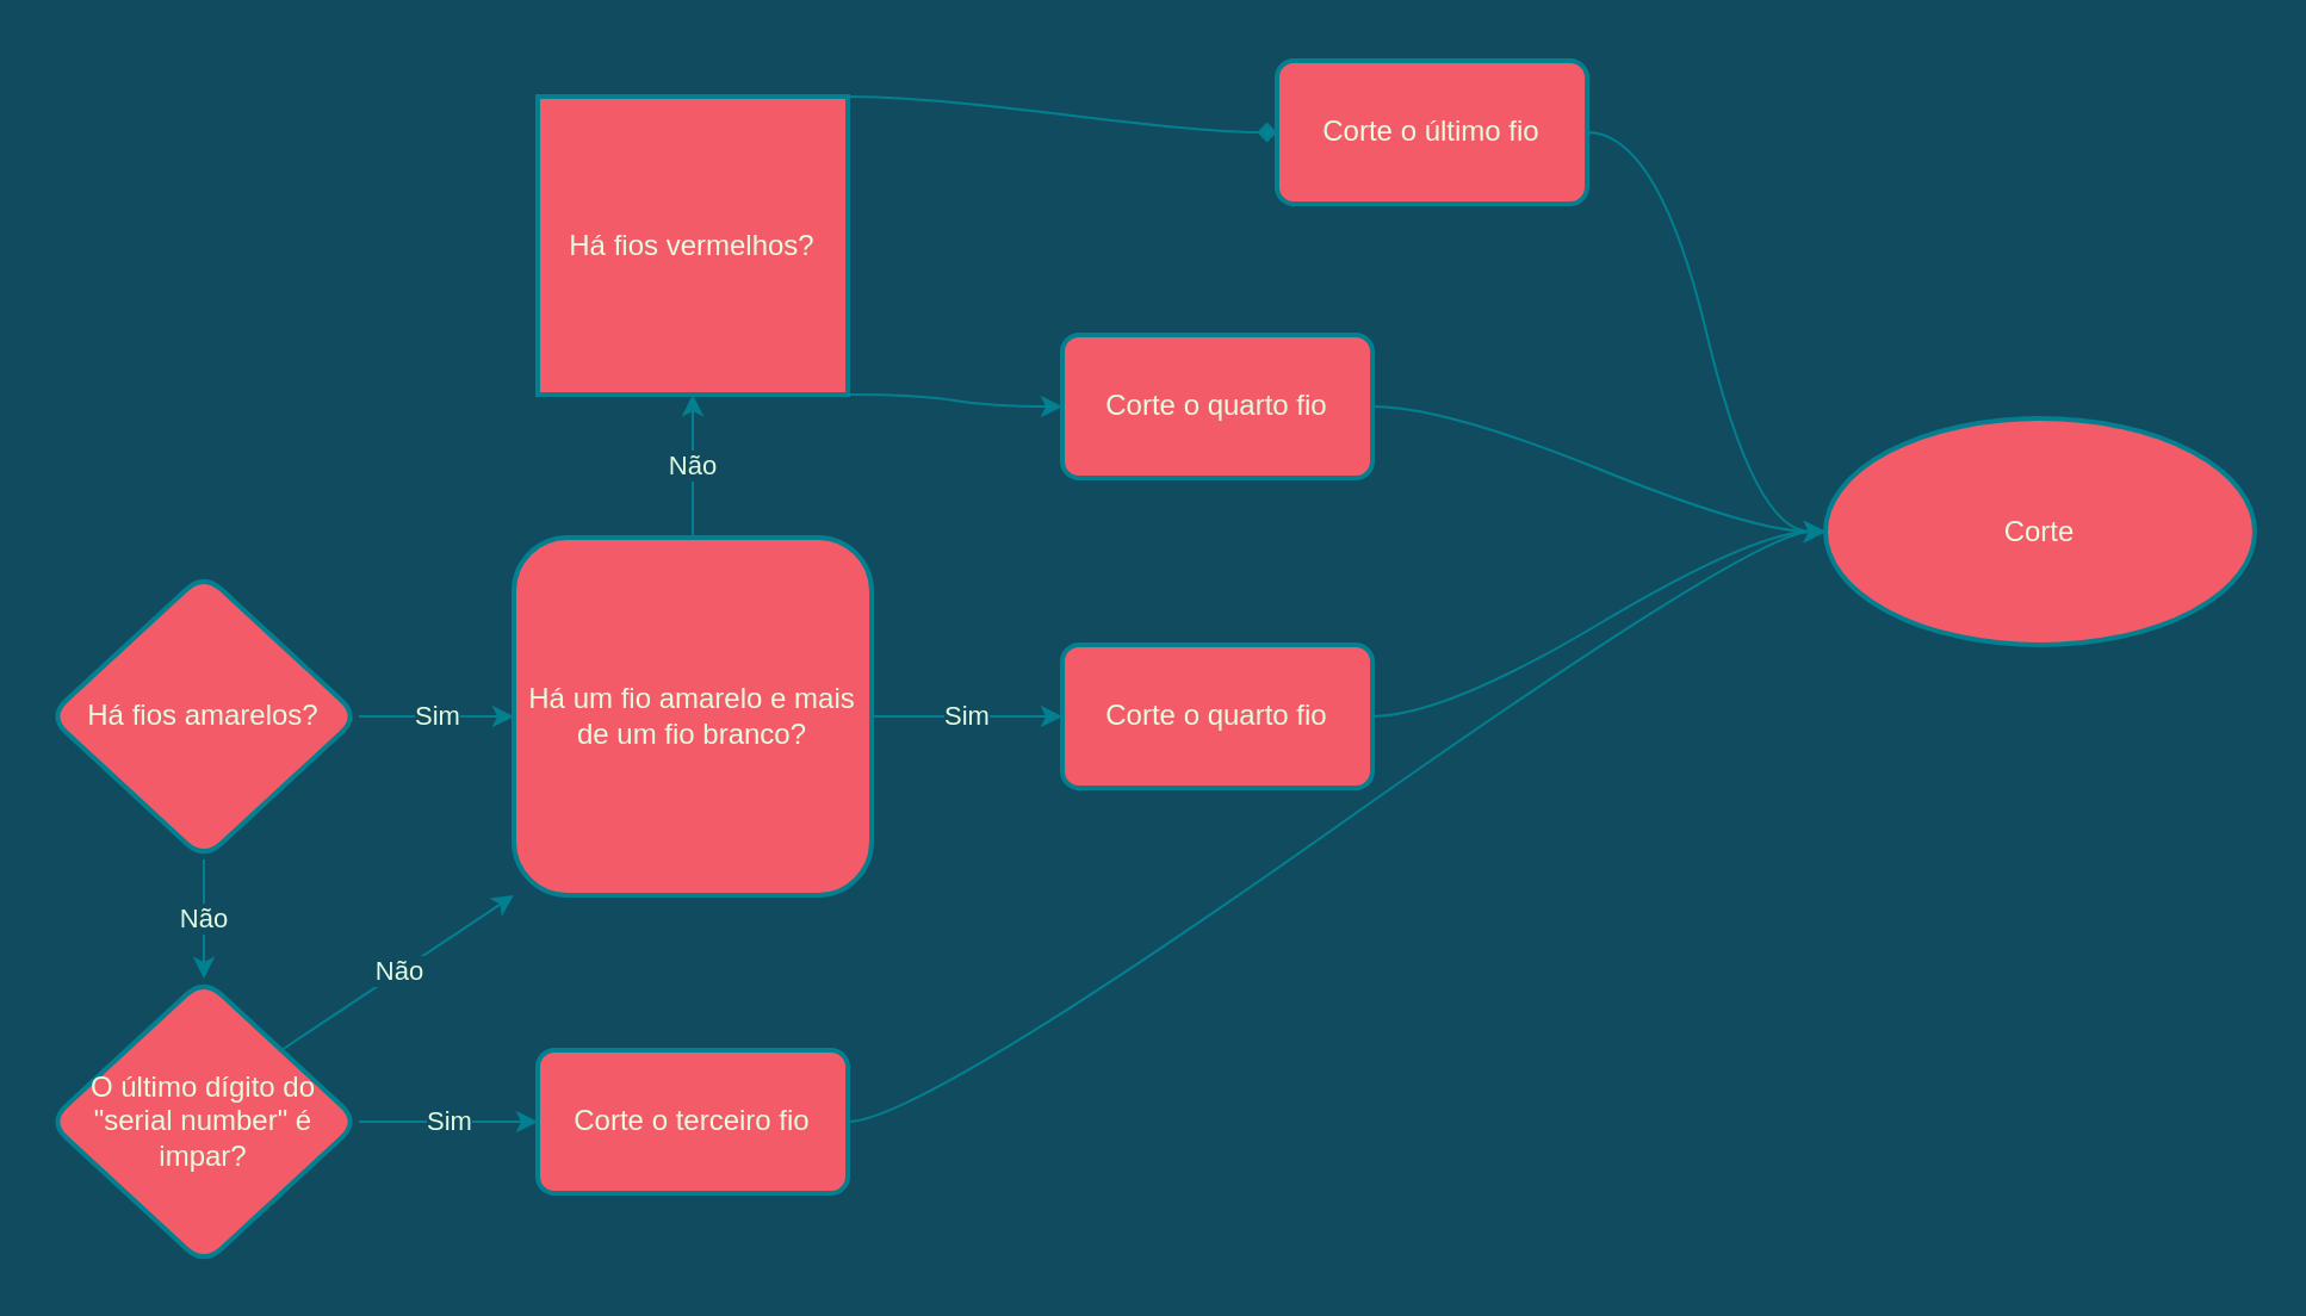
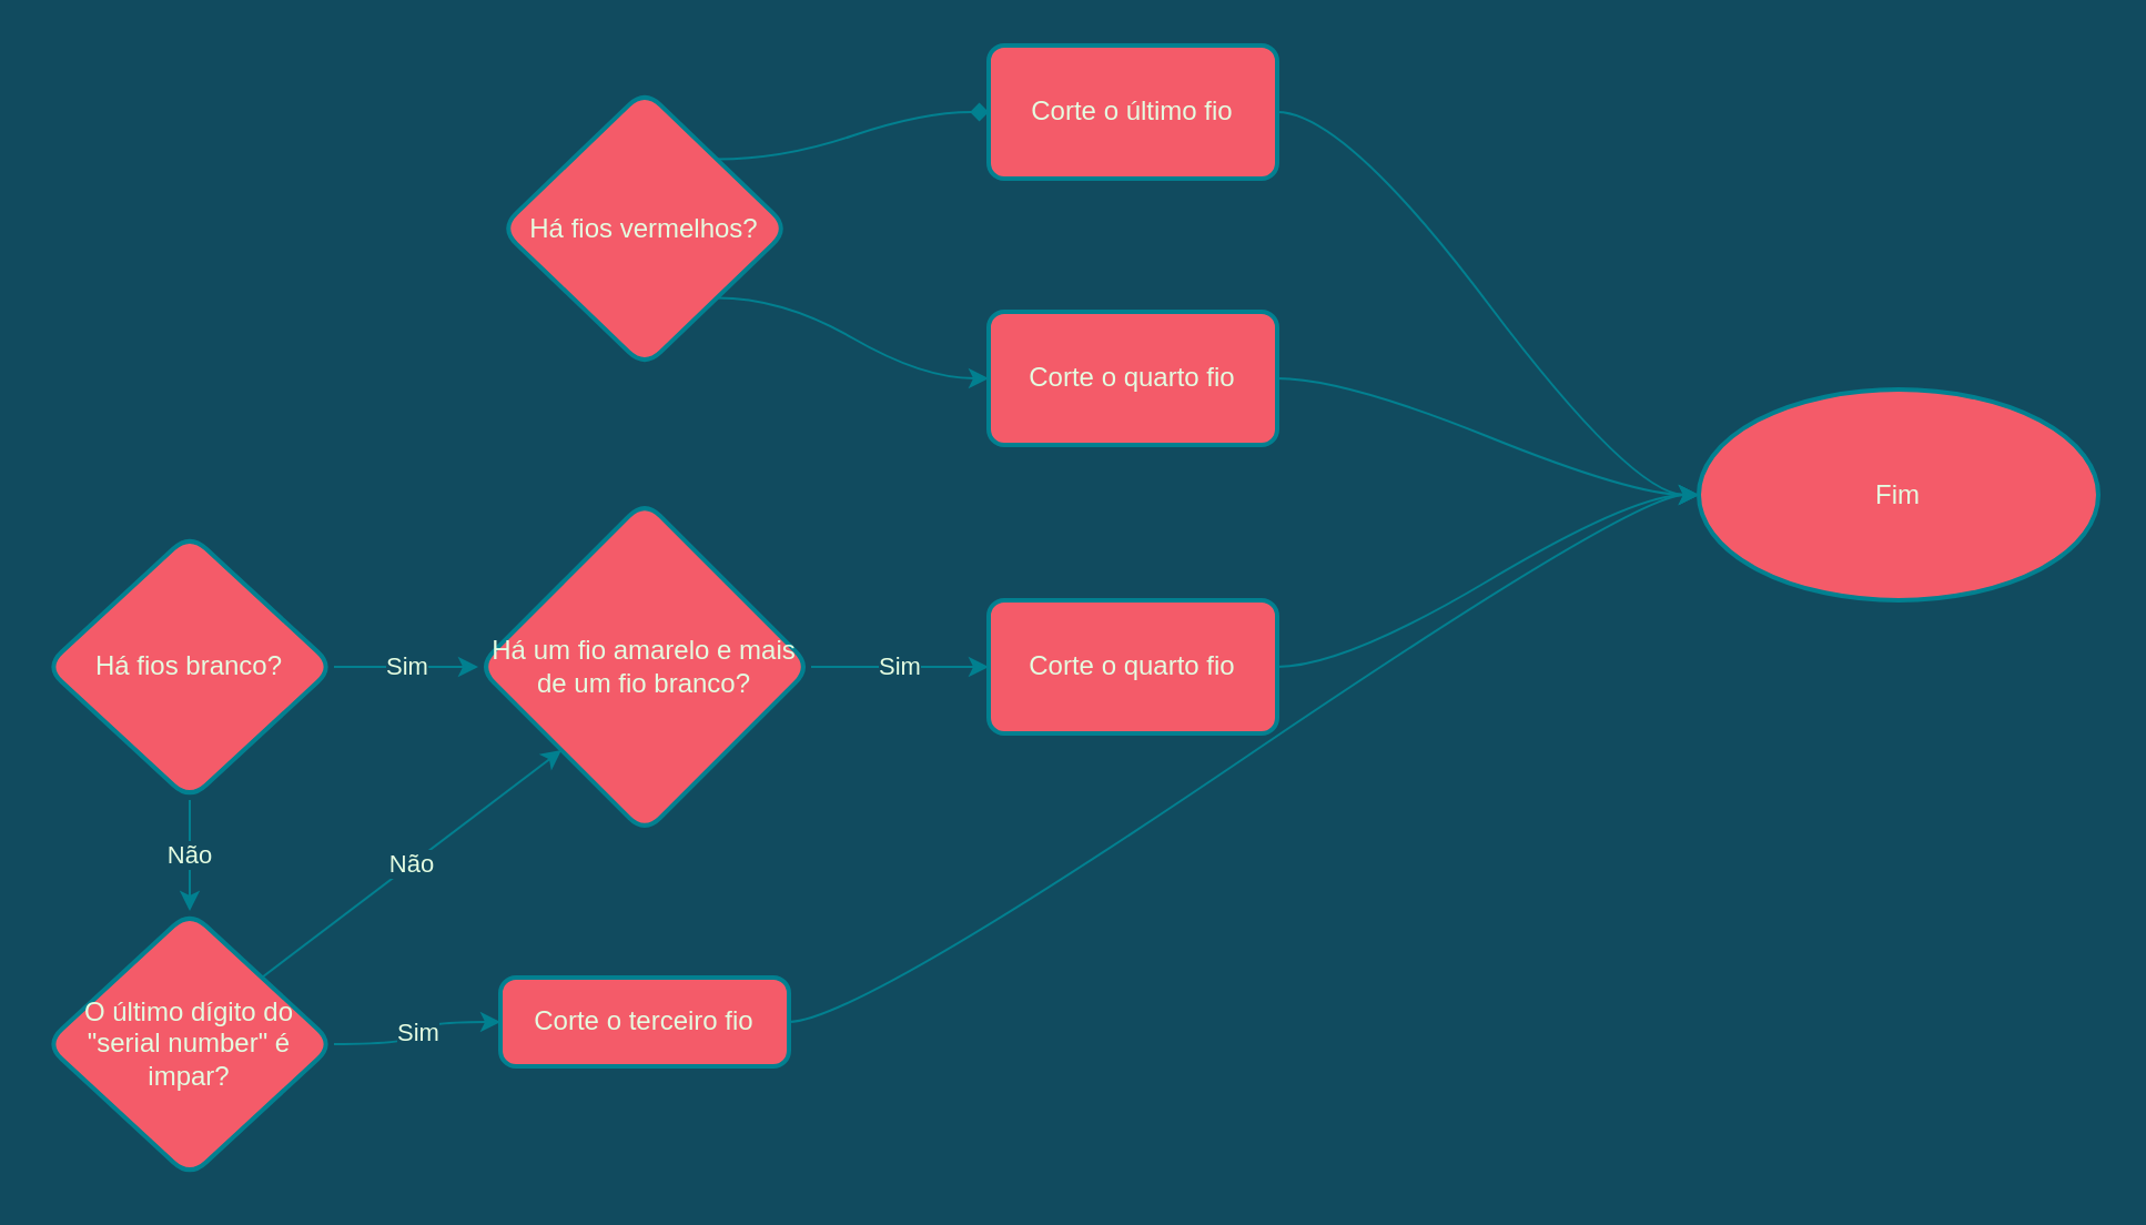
  <mxCell id="0" />
  <mxCell id="1" parent="0" />
  <mxCell id="2" value="Sim" style="edgeStyle=orthogonalEdgeStyle;orthogonalLoop=1;jettySize=auto;html=1;labelBackgroundColor=#114B5F;strokeColor=#028090;fontColor=#E4FDE1;curved=1;" edge="1" parent="1" source="4" target="7"><mxGeometry relative="1" as="geometry" /></mxCell>
  <mxCell id="3" value="Não" style="edgeStyle=orthogonalEdgeStyle;orthogonalLoop=1;jettySize=auto;html=1;labelBackgroundColor=#114B5F;strokeColor=#028090;fontColor=#E4FDE1;curved=1;" edge="1" parent="1" source="4" target="12"><mxGeometry relative="1" as="geometry" /></mxCell>
- <mxCell id="4" value="Há fios amarelos?" style="rhombus;whiteSpace=wrap;html=1;strokeWidth=2;direction=south;fillColor=#F45B69;strokeColor=#028090;fontColor=#E4FDE1;rounded=1;" vertex="1" parent="1"><mxGeometry x="20" y="240" width="130" height="120" as="geometry" /></mxCell>
+ <mxCell id="4" value="Há fios branco?" style="rhombus;whiteSpace=wrap;html=1;strokeWidth=2;direction=south;fillColor=#F45B69;strokeColor=#028090;fontColor=#E4FDE1;rounded=1;" vertex="1" parent="1"><mxGeometry x="20" y="240" width="130" height="120" as="geometry" /></mxCell>
  <mxCell id="5" value="Sim" style="edgeStyle=orthogonalEdgeStyle;orthogonalLoop=1;jettySize=auto;html=1;entryX=0;entryY=0.5;entryDx=0;entryDy=0;labelBackgroundColor=#114B5F;strokeColor=#028090;fontColor=#E4FDE1;curved=1;" edge="1" parent="1" source="7" target="9"><mxGeometry relative="1" as="geometry"><mxPoint x="460" y="310" as="targetPoint" /></mxGeometry></mxCell>
- <mxCell id="6" value="Não" style="edgeStyle=none;orthogonalLoop=1;jettySize=auto;html=1;labelBackgroundColor=#114B5F;strokeColor=#028090;fontColor=#E4FDE1;curved=1;" edge="1" parent="1" source="7" target="17"><mxGeometry relative="1" as="geometry" /></mxCell>
- <mxCell id="7" value="Há um fio amarelo e mais de um fio branco?" style="whiteSpace=wrap;html=1;strokeWidth=2;fillColor=#F45B69;strokeColor=#028090;fontColor=#E4FDE1;rounded=1;" vertex="1" parent="1"><mxGeometry x="215" y="225" width="150" height="150" as="geometry" /></mxCell>
+ <mxCell id="7" value="Há um fio amarelo e mais de um fio branco?" style="rhombus;whiteSpace=wrap;html=1;strokeWidth=2;fillColor=#F45B69;strokeColor=#028090;fontColor=#E4FDE1;rounded=1;" vertex="1" parent="1"><mxGeometry x="215" y="225" width="150" height="150" as="geometry" /></mxCell>
  <mxCell id="8" style="edgeStyle=entityRelationEdgeStyle;orthogonalLoop=1;jettySize=auto;html=1;entryX=0;entryY=0.5;entryDx=0;entryDy=0;labelBackgroundColor=#114B5F;strokeColor=#028090;fontColor=#E4FDE1;curved=1;" edge="1" parent="1" source="9" target="22"><mxGeometry relative="1" as="geometry" /></mxCell>
  <mxCell id="9" value="Corte o quarto fio" style="whiteSpace=wrap;html=1;absoluteArcSize=1;arcSize=14;strokeWidth=2;fillColor=#F45B69;strokeColor=#028090;fontColor=#E4FDE1;rounded=1;" vertex="1" parent="1"><mxGeometry x="445" y="270" width="130" height="60" as="geometry" /></mxCell>
  <mxCell id="10" value="Sim" style="edgeStyle=orthogonalEdgeStyle;orthogonalLoop=1;jettySize=auto;html=1;entryX=0;entryY=0.5;entryDx=0;entryDy=0;labelBackgroundColor=#114B5F;strokeColor=#028090;fontColor=#E4FDE1;curved=1;" edge="1" parent="1" source="12" target="14"><mxGeometry relative="1" as="geometry" /></mxCell>
  <mxCell id="11" value="Não" style="edgeStyle=none;orthogonalLoop=1;jettySize=auto;html=1;exitX=1;exitY=0;exitDx=0;exitDy=0;entryX=0;entryY=1;entryDx=0;entryDy=0;labelBackgroundColor=#114B5F;strokeColor=#028090;fontColor=#E4FDE1;curved=1;" edge="1" parent="1" source="12" target="7"><mxGeometry relative="1" as="geometry" /></mxCell>
  <mxCell id="12" value="O último dígito do &quot;serial number&quot; é impar?" style="rhombus;whiteSpace=wrap;html=1;strokeWidth=2;fillColor=#F45B69;strokeColor=#028090;fontColor=#E4FDE1;rounded=1;" vertex="1" parent="1"><mxGeometry x="20" y="410" width="130" height="120" as="geometry" /></mxCell>
  <mxCell id="13" value="" style="edgeStyle=entityRelationEdgeStyle;orthogonalLoop=1;jettySize=auto;html=1;labelBackgroundColor=#114B5F;strokeColor=#028090;fontColor=#E4FDE1;curved=1;" edge="1" parent="1" source="14" target="22"><mxGeometry relative="1" as="geometry" /></mxCell>
- <mxCell id="14" value="Corte o terceiro fio" style="whiteSpace=wrap;html=1;absoluteArcSize=1;arcSize=14;strokeWidth=2;fillColor=#F45B69;strokeColor=#028090;fontColor=#E4FDE1;rounded=1;" vertex="1" parent="1"><mxGeometry x="225" y="440" width="130" height="60" as="geometry" /></mxCell>
+ <mxCell id="14" value="Corte o terceiro fio" style="whiteSpace=wrap;html=1;absoluteArcSize=1;arcSize=14;strokeWidth=2;fillColor=#F45B69;strokeColor=#028090;fontColor=#E4FDE1;rounded=1;" vertex="1" parent="1"><mxGeometry x="225" y="440" width="130" height="40" as="geometry" /></mxCell>
  <mxCell id="15" style="edgeStyle=entityRelationEdgeStyle;orthogonalLoop=1;jettySize=auto;html=1;exitX=1;exitY=1;exitDx=0;exitDy=0;entryX=0;entryY=0.5;entryDx=0;entryDy=0;labelBackgroundColor=#114B5F;strokeColor=#028090;fontColor=#E4FDE1;curved=1;" edge="1" parent="1" source="17" target="19"><mxGeometry relative="1" as="geometry" /></mxCell>
  <mxCell id="16" style="edgeStyle=entityRelationEdgeStyle;orthogonalLoop=1;jettySize=auto;html=1;exitX=1;exitY=0;exitDx=0;exitDy=0;entryX=0;entryY=0.5;entryDx=0;entryDy=0;labelBackgroundColor=#114B5F;strokeColor=#028090;fontColor=#E4FDE1;curved=1;endArrow=diamond;" edge="1" parent="1" source="17" target="21"><mxGeometry relative="1" as="geometry" /></mxCell>
- <mxCell id="17" value="Há fios vermelhos?" style="whiteSpace=wrap;html=1;strokeWidth=2;fillColor=#F45B69;strokeColor=#028090;fontColor=#E4FDE1;rounded=0;" vertex="1" parent="1"><mxGeometry x="225" y="40" width="130" height="125" as="geometry" /></mxCell>
+ <mxCell id="17" value="Há fios vermelhos?" style="rhombus;whiteSpace=wrap;html=1;strokeWidth=2;fillColor=#F45B69;strokeColor=#028090;fontColor=#E4FDE1;rounded=1;" vertex="1" parent="1"><mxGeometry x="225" y="40" width="130" height="125" as="geometry" /></mxCell>
  <mxCell id="18" style="edgeStyle=entityRelationEdgeStyle;orthogonalLoop=1;jettySize=auto;html=1;entryX=0;entryY=0.5;entryDx=0;entryDy=0;labelBackgroundColor=#114B5F;strokeColor=#028090;fontColor=#E4FDE1;curved=1;" edge="1" parent="1" source="19" target="22"><mxGeometry relative="1" as="geometry"><mxPoint x="785" y="200" as="targetPoint" /></mxGeometry></mxCell>
  <mxCell id="19" value="Corte o quarto fio" style="whiteSpace=wrap;html=1;absoluteArcSize=1;arcSize=14;strokeWidth=2;fillColor=#F45B69;strokeColor=#028090;fontColor=#E4FDE1;rounded=1;" vertex="1" parent="1"><mxGeometry x="445" y="140" width="130" height="60" as="geometry" /></mxCell>
  <mxCell id="20" style="edgeStyle=entityRelationEdgeStyle;orthogonalLoop=1;jettySize=auto;html=1;exitX=1;exitY=0.5;exitDx=0;exitDy=0;entryX=0;entryY=0.5;entryDx=0;entryDy=0;labelBackgroundColor=#114B5F;strokeColor=#028090;fontColor=#E4FDE1;curved=1;" edge="1" parent="1" source="21" target="22"><mxGeometry relative="1" as="geometry"><mxPoint x="785" y="200" as="targetPoint" /></mxGeometry></mxCell>
- <mxCell id="21" value="Corte o último fio" style="whiteSpace=wrap;html=1;absoluteArcSize=1;arcSize=14;strokeWidth=2;fillColor=#F45B69;strokeColor=#028090;fontColor=#E4FDE1;rounded=1;" vertex="1" parent="1"><mxGeometry x="535" y="25" width="130" height="60" as="geometry" /></mxCell>
- <mxCell id="22" value="Corte" style="ellipse;whiteSpace=wrap;html=1;strokeWidth=2;arcSize=14;fillColor=#F45B69;strokeColor=#028090;fontColor=#E4FDE1;rounded=1;" vertex="1" parent="1"><mxGeometry x="765" y="175" width="180" height="95" as="geometry" /></mxCell>
+ <mxCell id="21" value="Corte o último fio" style="whiteSpace=wrap;html=1;absoluteArcSize=1;arcSize=14;strokeWidth=2;fillColor=#F45B69;strokeColor=#028090;fontColor=#E4FDE1;rounded=1;" vertex="1" parent="1"><mxGeometry x="445" y="20" width="130" height="60" as="geometry" /></mxCell>
+ <mxCell id="22" value="Fim" style="ellipse;whiteSpace=wrap;html=1;strokeWidth=2;arcSize=14;fillColor=#F45B69;strokeColor=#028090;fontColor=#E4FDE1;rounded=1;" vertex="1" parent="1"><mxGeometry x="765" y="175" width="180" height="95" as="geometry" /></mxCell>
